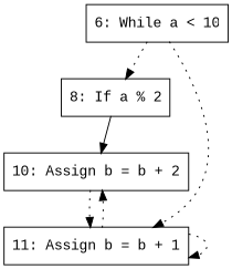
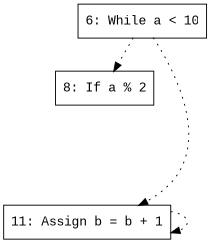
  digraph {
    fontname="Liberation Mono"
    node [fontname="Liberation Mono" shape=record]
    edge [fontname="Liberation Mono" style=dotted]
    n1 [label="{6: While\ a\ \<\ 10}" rank=3]
    n2 [label="{8: If\ a\ %\ 2}"]
    n3 [label="{11: Assign\ b\ =\ b\ +\ 1}"]
-   n4 [label="{10: Assign\ b\ =\ b\ +\ 2}"]
    n1 -> n2
    n1 -> n3
-   n2 -> n4 [style=""]
    n3 -> n3
-   n3 -> n4
-   n4 -> n3
  }
